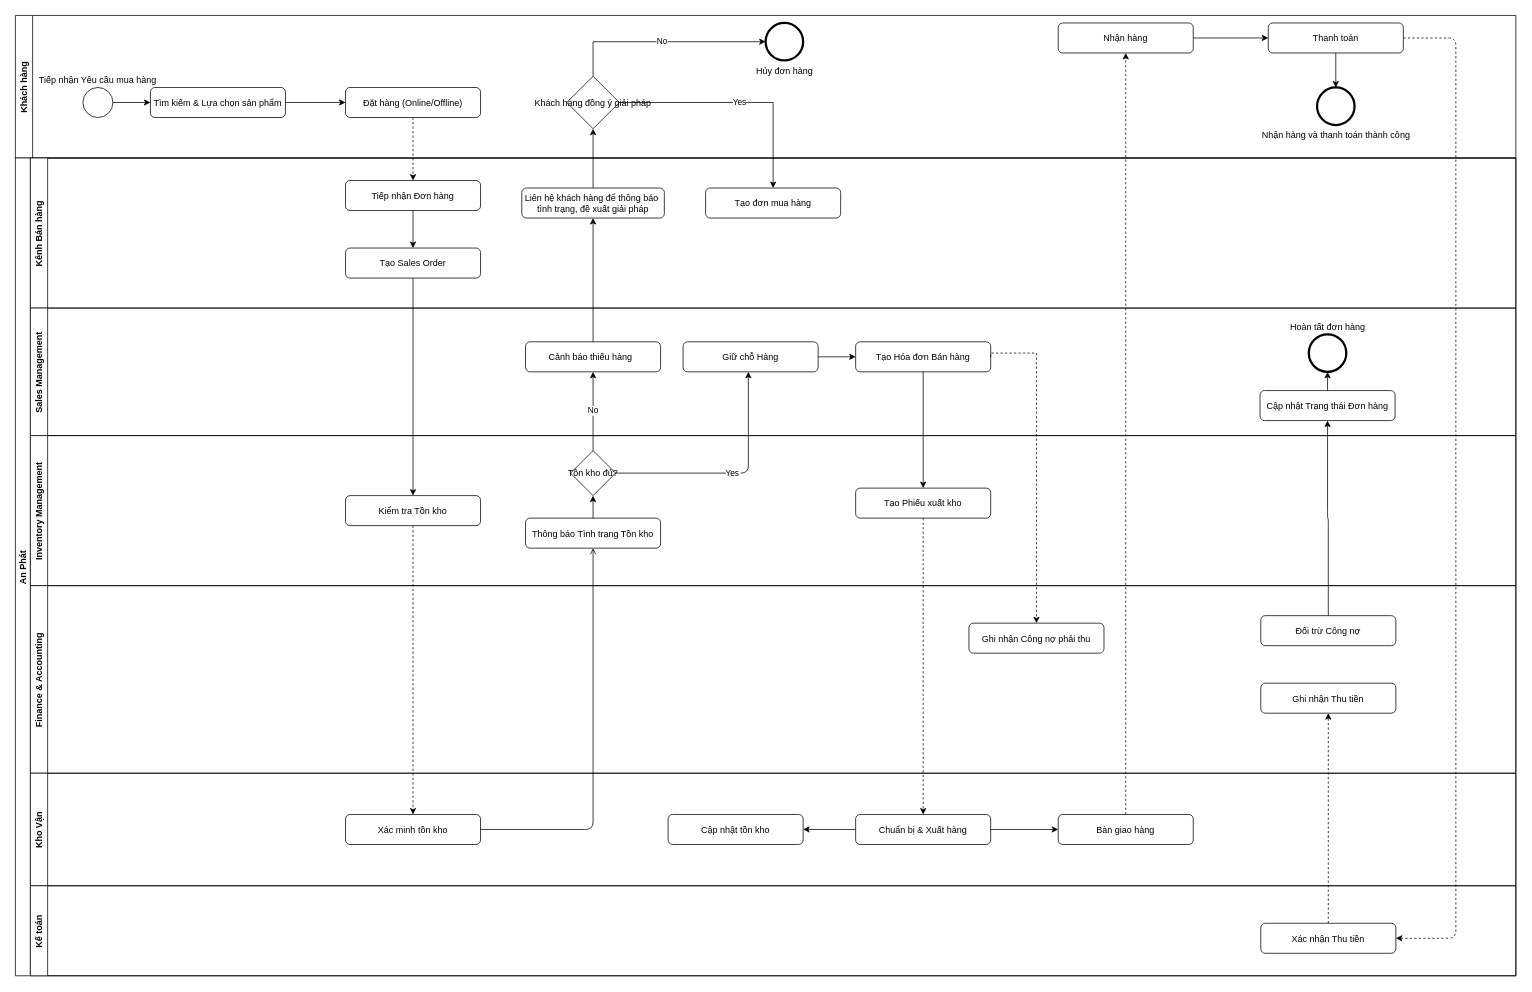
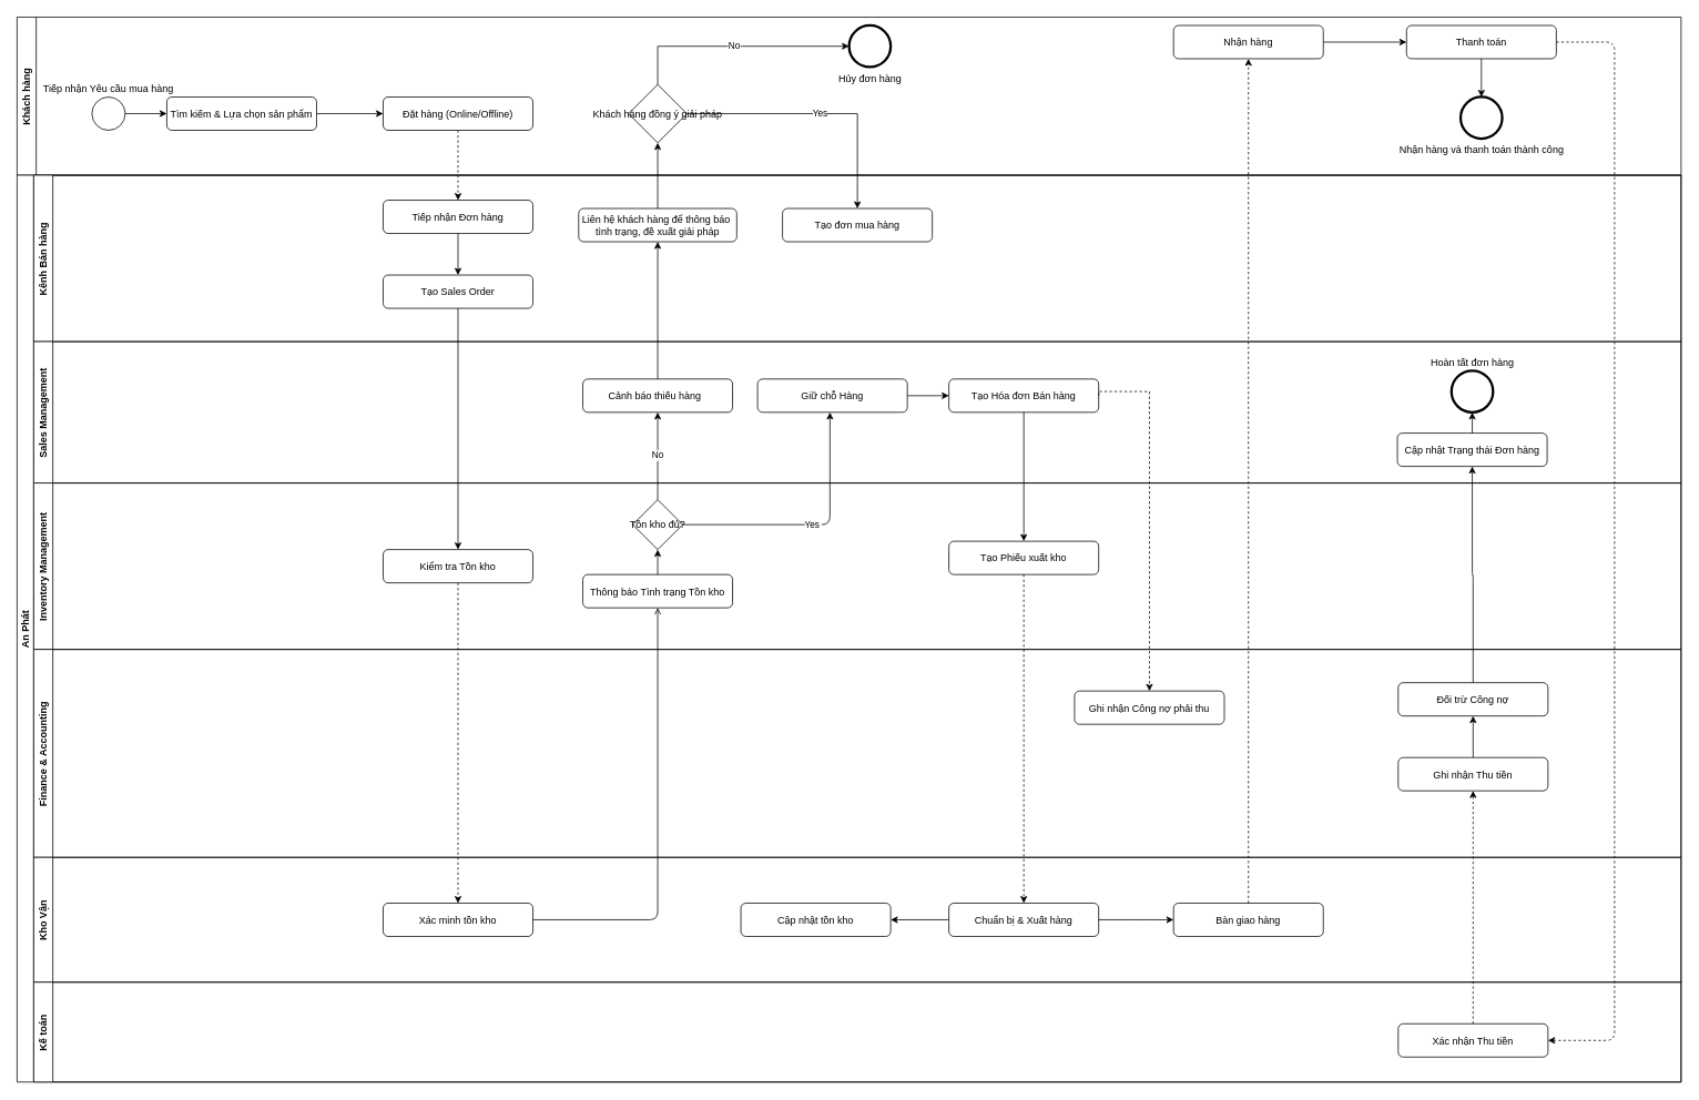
  <mxCell id="0" />
  <mxCell id="1" parent="0" />
  <mxCell id="2" value="Khách hàng" style="swimlane;horizontal=0" vertex="1" parent="1"><mxGeometry x="20" y="20" width="2000" height="190" as="geometry" /></mxCell>
  <mxCell id="3" value="Tìm kiếm &amp; Lựa chọn sản phẩm" style="rounded=1" vertex="1" parent="2"><mxGeometry x="180" y="96" width="180" height="40" as="geometry" /></mxCell>
  <mxCell id="4" value="Đặt hàng (Online/Offline)" style="rounded=1" vertex="1" parent="2"><mxGeometry x="440" y="96" width="180" height="40" as="geometry" /></mxCell>
  <mxCell id="5" value="Nhận hàng" style="rounded=1" vertex="1" parent="2"><mxGeometry x="1390" y="10" width="180" height="40" as="geometry" /></mxCell>
  <mxCell id="6" value="Tiếp nhận Yêu cầu mua hàng" style="ellipse;verticalAlign=bottom;labelPosition=center;verticalLabelPosition=top;align=center;" vertex="1" parent="2"><mxGeometry x="90" y="96" width="40" height="40" as="geometry" /></mxCell>
  <mxCell id="7" style="edgeStyle=orthogonalEdgeStyle" edge="1" parent="2" source="6" target="3"><mxGeometry relative="1" as="geometry" /></mxCell>
  <mxCell id="8" value="Khách hàng đồng ý giải pháp" style="rhombus;labelPosition=center;verticalLabelPosition=middle;align=center;verticalAlign=middle;" vertex="1" parent="2"><mxGeometry x="735" y="81" width="70" height="70" as="geometry" /></mxCell>
  <mxCell id="9" value="Hủy đơn hàng" style="points=[[0.145,0.145,0],[0.5,0,0],[0.855,0.145,0],[1,0.5,0],[0.855,0.855,0],[0.5,1,0],[0.145,0.855,0],[0,0.5,0]];shape=mxgraph.bpmn.event;html=1;verticalLabelPosition=bottom;labelBackgroundColor=#ffffff;verticalAlign=top;align=center;perimeter=ellipsePerimeter;outlineConnect=0;aspect=fixed;outline=end;symbol=terminate2;" vertex="1" parent="2"><mxGeometry x="1000" y="10" width="50" height="50" as="geometry" /></mxCell>
  <mxCell id="10" value="No" style="edgeStyle=orthogonalEdgeStyle;rounded=0;orthogonalLoop=1;jettySize=auto;html=1;entryX=0;entryY=0.5;entryDx=0;entryDy=0;entryPerimeter=0;" edge="1" parent="2" source="8" target="9"><mxGeometry relative="1" as="geometry"><Array as="points"><mxPoint x="770" y="35" /></Array></mxGeometry></mxCell>
  <mxCell id="11" value="Thanh toán" style="rounded=1" vertex="1" parent="2"><mxGeometry x="1670" y="10" width="180" height="40" as="geometry" /></mxCell>
  <mxCell id="12" value="Nhận hàng và thanh toán thành công" style="points=[[0.145,0.145,0],[0.5,0,0],[0.855,0.145,0],[1,0.5,0],[0.855,0.855,0],[0.5,1,0],[0.145,0.855,0],[0,0.5,0]];shape=mxgraph.bpmn.event;html=1;verticalLabelPosition=bottom;labelBackgroundColor=#ffffff;verticalAlign=top;align=center;perimeter=ellipsePerimeter;outlineConnect=0;aspect=fixed;outline=end;symbol=terminate2;" vertex="1" parent="2"><mxGeometry x="1735" y="96" width="50" height="50" as="geometry" /></mxCell>
  <mxCell id="13" style="edgeStyle=orthogonalEdgeStyle" edge="1" parent="2" source="5" target="11"><mxGeometry relative="1" as="geometry" /></mxCell>
  <mxCell id="14" style="edgeStyle=orthogonalEdgeStyle;entryX=0.5;entryY=0;entryDx=0;entryDy=0;entryPerimeter=0;" edge="1" parent="2" source="11" target="12"><mxGeometry relative="1" as="geometry"><mxPoint x="1750" y="226" as="targetPoint" /></mxGeometry></mxCell>
  <mxCell id="15" style="edgeStyle=orthogonalEdgeStyle" edge="1" parent="1" source="3" target="4"><mxGeometry relative="1" as="geometry" /></mxCell>
  <mxCell id="16" style="edgeStyle=orthogonalEdgeStyle;dashed=1;" edge="1" parent="1" source="4" target="19"><mxGeometry relative="1" as="geometry" /></mxCell>
  <mxCell id="17" value="An Phát" style="swimlane;horizontal=0;startSize=20;labelPosition=center;verticalLabelPosition=middle;align=center;verticalAlign=middle;" vertex="1" parent="1"><mxGeometry x="20" y="210" width="2000" height="1090" as="geometry" /></mxCell>
  <mxCell id="18" value="Kênh Bán hàng" style="swimlane;horizontal=0" vertex="1" parent="17"><mxGeometry x="20" width="1980" height="200" as="geometry" /></mxCell>
  <mxCell id="19" value="Tiếp nhận Đơn hàng" style="rounded=1" vertex="1" parent="18"><mxGeometry x="420" y="30" width="180" height="40" as="geometry" /></mxCell>
  <mxCell id="20" value="Liên hệ khách hàng để thông báo &#10;tình trạng, đề xuất giải pháp" style="rounded=1" vertex="1" parent="18"><mxGeometry x="655" y="40" width="190" height="40" as="geometry" /></mxCell>
  <mxCell id="21" value="Tạo đơn mua hàng" style="rounded=1" vertex="1" parent="18"><mxGeometry x="900" y="40" width="180" height="40" as="geometry" /></mxCell>
  <mxCell id="22" value="Tạo Sales Order" style="rounded=1" vertex="1" parent="18"><mxGeometry x="420" y="120" width="180" height="40" as="geometry" /></mxCell>
  <mxCell id="23" style="edgeStyle=orthogonalEdgeStyle" edge="1" parent="18" source="19" target="22"><mxGeometry relative="1" as="geometry" /></mxCell>
  <mxCell id="24" value="Sales Management" style="swimlane;horizontal=0" vertex="1" parent="17"><mxGeometry x="20" y="200" width="1980" height="170" as="geometry" /></mxCell>
  <mxCell id="25" value="Giữ chỗ Hàng" style="rounded=1" vertex="1" parent="24"><mxGeometry x="870" y="45" width="180" height="40" as="geometry" /></mxCell>
  <mxCell id="26" value="Tạo Hóa đơn Bán hàng" style="rounded=1" vertex="1" parent="24"><mxGeometry x="1100" y="45" width="180" height="40" as="geometry" /></mxCell>
  <mxCell id="27" style="edgeStyle=orthogonalEdgeStyle" edge="1" parent="24" source="25" target="26"><mxGeometry relative="1" as="geometry" /></mxCell>
  <mxCell id="28" value="Cảnh báo thiếu hàng  " style="rounded=1" vertex="1" parent="24"><mxGeometry x="660" y="45" width="180" height="40" as="geometry" /></mxCell>
  <mxCell id="29" value="Hoàn tất đơn hàng" style="points=[[0.145,0.145,0],[0.5,0,0],[0.855,0.145,0],[1,0.5,0],[0.855,0.855,0],[0.5,1,0],[0.145,0.855,0],[0,0.5,0]];shape=mxgraph.bpmn.event;html=1;verticalLabelPosition=top;labelBackgroundColor=#ffffff;verticalAlign=bottom;align=center;perimeter=ellipsePerimeter;outlineConnect=0;aspect=fixed;outline=end;symbol=terminate2;labelPosition=center;" vertex="1" parent="24"><mxGeometry x="1704" y="35" width="50" height="50" as="geometry" /></mxCell>
  <mxCell id="30" value="Cập nhật Trạng thái Đơn hàng" style="rounded=1" vertex="1" parent="24"><mxGeometry x="1639" y="110" width="180" height="40" as="geometry" /></mxCell>
  <mxCell id="31" style="edgeStyle=orthogonalEdgeStyle;entryX=0.5;entryY=1;entryDx=0;entryDy=0;entryPerimeter=0;" edge="1" parent="24" source="30" target="29"><mxGeometry relative="1" as="geometry"><mxPoint x="1730" y="160" as="targetPoint" /></mxGeometry></mxCell>
  <mxCell id="32" value="Inventory Management" style="swimlane;horizontal=0;labelPosition=center;verticalLabelPosition=middle;align=center;verticalAlign=middle;startSize=23;" vertex="1" parent="17"><mxGeometry x="20" y="370" width="1980" height="200" as="geometry" /></mxCell>
  <mxCell id="33" value="Tạo Phiếu xuất kho" style="rounded=1" vertex="1" parent="32"><mxGeometry x="1100" y="70" width="180" height="40" as="geometry" /></mxCell>
  <mxCell id="34" value="Thông báo Tình trạng Tồn kho" style="rounded=1" vertex="1" parent="32"><mxGeometry x="660" y="110" width="180" height="40" as="geometry" /></mxCell>
  <mxCell id="35" value="Tồn kho đủ?" style="rhombus" vertex="1" parent="32"><mxGeometry x="720" y="20" width="60" height="60" as="geometry" /></mxCell>
  <mxCell id="36" style="edgeStyle=orthogonalEdgeStyle" edge="1" parent="32" source="34" target="35"><mxGeometry relative="1" as="geometry" /></mxCell>
  <mxCell id="37" value="Kiểm tra Tồn kho" style="rounded=1" vertex="1" parent="32"><mxGeometry x="420" y="80" width="180" height="40" as="geometry" /></mxCell>
  <mxCell id="38" value="Finance &amp; Accounting" style="swimlane;horizontal=0" vertex="1" parent="17"><mxGeometry x="20" y="570" width="1980" height="250" as="geometry" /></mxCell>
  <mxCell id="39" value="Ghi nhận Công nợ phải thu" style="rounded=1" vertex="1" parent="38"><mxGeometry x="1251" y="50" width="180" height="40" as="geometry" /></mxCell>
  <mxCell id="40" value="Đối trừ Công nợ" style="rounded=1" vertex="1" parent="38"><mxGeometry x="1640" y="40" width="180" height="40" as="geometry" /></mxCell>
  <mxCell id="41" value="Kho Vận" style="swimlane;horizontal=0" vertex="1" parent="17"><mxGeometry x="20" y="820" width="1980" height="150" as="geometry" /></mxCell>
  <mxCell id="42" value="Xác minh tồn kho" style="rounded=1" vertex="1" parent="41"><mxGeometry x="420" y="55" width="180" height="40" as="geometry" /></mxCell>
  <mxCell id="43" value="Cập nhật tồn kho" style="rounded=1" vertex="1" parent="41"><mxGeometry x="850" y="55" width="180" height="40" as="geometry" /></mxCell>
  <mxCell id="44" style="edgeStyle=orthogonalEdgeStyle;rounded=0;orthogonalLoop=1;jettySize=auto;html=1;entryX=1;entryY=0.5;entryDx=0;entryDy=0;" edge="1" parent="41" source="45" target="43"><mxGeometry relative="1" as="geometry" /></mxCell>
  <mxCell id="45" value="Chuẩn bị &amp; Xuất hàng" style="rounded=1" vertex="1" parent="41"><mxGeometry x="1100" y="55" width="180" height="40" as="geometry" /></mxCell>
  <mxCell id="46" value="Bàn giao hàng" style="rounded=1" vertex="1" parent="41"><mxGeometry x="1370" y="55" width="180" height="40" as="geometry" /></mxCell>
  <mxCell id="47" style="edgeStyle=orthogonalEdgeStyle;entryX=0;entryY=0.5;entryDx=0;entryDy=0;exitX=1;exitY=0.5;exitDx=0;exitDy=0;" edge="1" parent="41" source="45" target="46"><mxGeometry relative="1" as="geometry"><mxPoint x="1300" y="99.29" as="sourcePoint" /><mxPoint x="1370" y="99.29" as="targetPoint" /><Array as="points"><mxPoint x="1330" y="75" /><mxPoint x="1330" y="75" /></Array></mxGeometry></mxCell>
  <mxCell id="48" value="Kế toán" style="swimlane;horizontal=0" vertex="1" parent="17"><mxGeometry x="20" y="970" width="1980" height="120" as="geometry" /></mxCell>
  <mxCell id="49" value="Ghi nhận Thu tiền" style="rounded=1" vertex="1" parent="48"><mxGeometry x="1640" y="-270" width="180" height="40" as="geometry" /></mxCell>
  <mxCell id="50" value="Xác nhận Thu tiền" style="rounded=1" vertex="1" parent="48"><mxGeometry x="1640" y="50" width="180" height="40" as="geometry" /></mxCell>
  <mxCell id="51" style="edgeStyle=orthogonalEdgeStyle;dashed=1;" edge="1" parent="48" source="50" target="49"><mxGeometry relative="1" as="geometry" /></mxCell>
  <mxCell id="52" style="edgeStyle=orthogonalEdgeStyle" edge="1" parent="17" source="22" target="37"><mxGeometry relative="1" as="geometry" /></mxCell>
  <mxCell id="53" style="edgeStyle=orthogonalEdgeStyle" edge="1" parent="17" source="26" target="33"><mxGeometry relative="1" as="geometry" /></mxCell>
  <mxCell id="54" style="edgeStyle=orthogonalEdgeStyle;exitX=0.5;exitY=1;exitDx=0;exitDy=0;dashed=1;" edge="1" parent="17" source="33" target="45"><mxGeometry relative="1" as="geometry"><Array as="points" /></mxGeometry></mxCell>
  <mxCell id="55" value="Yes" style="edgeStyle=orthogonalEdgeStyle" edge="1" parent="17" source="35" target="25"><mxGeometry relative="1" as="geometry"><Array as="points"><mxPoint x="977" y="420" /></Array></mxGeometry></mxCell>
  <mxCell id="56" style="edgeStyle=orthogonalEdgeStyle;endArrow=open;" edge="1" parent="17" source="42" target="34"><mxGeometry relative="1" as="geometry" /></mxCell>
  <mxCell id="57" style="edgeStyle=orthogonalEdgeStyle;exitX=0.5;exitY=1;exitDx=0;exitDy=0;dashed=1;" edge="1" parent="17" source="37" target="42"><mxGeometry relative="1" as="geometry"><Array as="points" /></mxGeometry></mxCell>
  <mxCell id="58" value="No" style="edgeStyle=orthogonalEdgeStyle;rounded=0;orthogonalLoop=1;jettySize=auto;html=1;entryX=0.5;entryY=1;entryDx=0;entryDy=0;" edge="1" parent="17" source="35" target="28"><mxGeometry relative="1" as="geometry" /></mxCell>
  <mxCell id="59" style="edgeStyle=orthogonalEdgeStyle;rounded=0;orthogonalLoop=1;jettySize=auto;html=1;entryX=0.5;entryY=1;entryDx=0;entryDy=0;" edge="1" parent="17" source="28" target="20"><mxGeometry relative="1" as="geometry" /></mxCell>
  <mxCell id="60" style="edgeStyle=orthogonalEdgeStyle;rounded=0;orthogonalLoop=1;jettySize=auto;html=1;entryX=0.5;entryY=0;entryDx=0;entryDy=0;exitX=1;exitY=0.5;exitDx=0;exitDy=0;dashed=1;" edge="1" parent="17" source="26" target="39"><mxGeometry relative="1" as="geometry"><Array as="points"><mxPoint x="1300" y="260" /><mxPoint x="1361" y="260" /></Array></mxGeometry></mxCell>
+ <mxCell id="61" style="edgeStyle=orthogonalEdgeStyle" edge="1" parent="17" source="49" target="40"><mxGeometry relative="1" as="geometry" /></mxCell>
  <mxCell id="62" style="edgeStyle=orthogonalEdgeStyle" edge="1" parent="17" source="40" target="30"><mxGeometry relative="1" as="geometry" /></mxCell>
  <mxCell id="63" style="edgeStyle=orthogonalEdgeStyle;rounded=0;orthogonalLoop=1;jettySize=auto;html=1;entryX=0.5;entryY=1;entryDx=0;entryDy=0;exitX=0.5;exitY=0;exitDx=0;exitDy=0;dashed=1;" edge="1" parent="1" source="46" target="5"><mxGeometry relative="1" as="geometry"><Array as="points"><mxPoint x="1500" y="70" /></Array></mxGeometry></mxCell>
  <mxCell id="64" style="edgeStyle=orthogonalEdgeStyle;rounded=0;orthogonalLoop=1;jettySize=auto;html=1;entryX=0.5;entryY=1;entryDx=0;entryDy=0;" edge="1" parent="1" source="20" target="8"><mxGeometry relative="1" as="geometry" /></mxCell>
  <mxCell id="65" value="Yes" style="edgeStyle=orthogonalEdgeStyle;rounded=0;orthogonalLoop=1;jettySize=auto;html=1;entryX=0.5;entryY=0;entryDx=0;entryDy=0;" edge="1" parent="1" source="8" target="21"><mxGeometry relative="1" as="geometry" /></mxCell>
  <mxCell id="66" style="edgeStyle=orthogonalEdgeStyle;entryX=1;entryY=0.5;entryDx=0;entryDy=0;dashed=1;" edge="1" parent="1" source="11" target="50"><mxGeometry relative="1" as="geometry"><Array as="points"><mxPoint x="1940" y="50" /><mxPoint x="1940" y="1250" /></Array></mxGeometry></mxCell>
